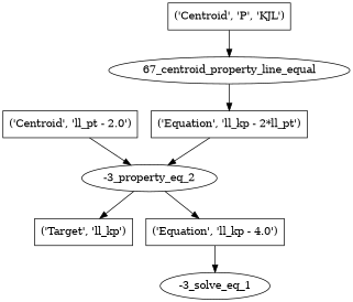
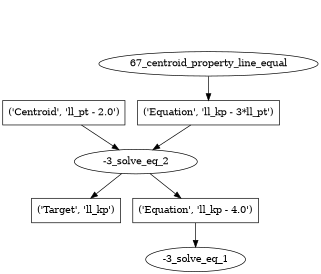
  digraph {
    node [shape=box]
    n1 [label="('Target', 'll_kp')"]
    n2 [label="-3_solve_eq_1" shape=""]
    n3 [label="('Equation', 'll_kp - 4.0')"]
-   n4 [label="-3_property_eq_2" shape=""]
+   n4 [label="-3_solve_eq_2" shape=""]
    n5 [label="('Centroid', 'll_pt - 2.0')"]
-   n6 [label="('Equation', 'll_kp - 2*ll_pt')"]
+   n6 [label="('Equation', 'll_kp - 3*ll_pt')"]
    n7 [label="67_centroid_property_line_equal" shape=""]
-   n8 [label="('Centroid', 'P', 'KJL')"]
    n3 -> n2
    n4 -> n1
    n4 -> n3
    n5 -> n4
    n6 -> n4
    n7 -> n6
-   n8 -> n7
  }
